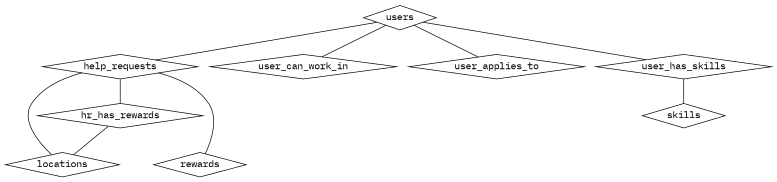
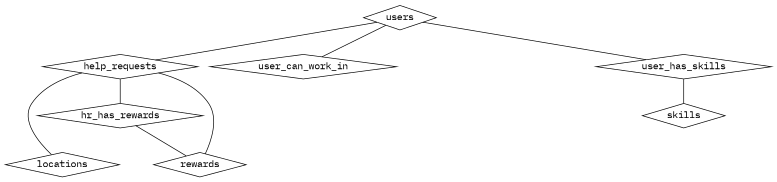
  graph {
    fontname="IBM Plex Mono"
    node [fontname="IBM Plex Mono" shape=diamond]
    edge [fontname="IBM Plex Mono"]
    users
    help_requests
    user_can_work_in
-   user_applies_to
    user_has_skills
    locations
    hr_has_rewards
    skills
    rewards
    users -- help_requests
    users -- user_can_work_in
-   users -- user_applies_to
    users -- user_has_skills
    help_requests -- locations
    help_requests -- hr_has_rewards
    user_has_skills -- skills
-   hr_has_rewards -- locations
+   hr_has_rewards -- rewards
    rewards -- help_requests
  }
